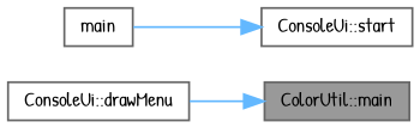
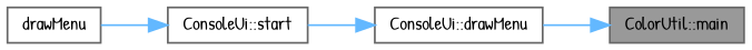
  digraph {
    fontname="Patrick Hand"
    rankdir=RL
    node [color=grey40 fillcolor=white fontname="Patrick Hand" fontsize=10 shape=box style=filled]
    edge [color=steelblue1 dir=back fontname="Patrick Hand" fontsize=10 labelfontname=Helvetica labelfontsize=10 style=solid]
    n1 [color=gray40 fillcolor=grey60 fontcolor=black height=0.2 label="ColorUtil::main" width=0.4]
    n2 [height=0.2 label="ConsoleUi::drawMenu" width=0.4]
    n3 [height=0.2 label="ConsoleUi::start" width=0.4]
-   n4 [height=0.2 label=main width=0.4]
+   n4 [height=0.2 label=drawMenu width=0.4]
    n1 -> n2
+   n2 -> n3
    n3 -> n4
  }
